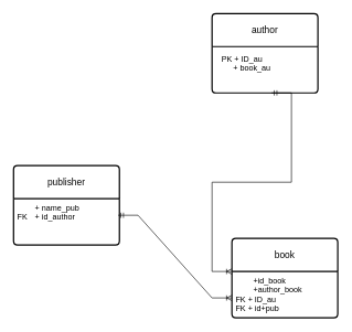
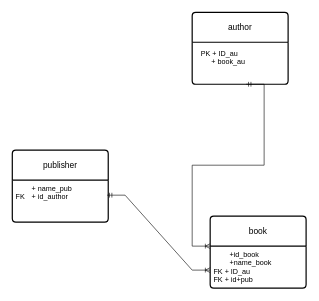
  <mxCell id="0" />
  <mxCell id="1" parent="0" />
  <mxCell id="2" value="publisher" style="swimlane;childLayout=stackLayout;horizontal=1;startSize=50;horizontalStack=0;rounded=1;fontSize=14;fontStyle=0;strokeWidth=2;resizeParent=0;resizeLast=1;shadow=0;dashed=0;align=center;arcSize=4;whiteSpace=wrap;html=1;" vertex="1" parent="1"><mxGeometry x="20" y="250" width="160" height="120" as="geometry" /></mxCell>
  <mxCell id="3" value="&lt;div&gt;&lt;span style=&quot;white-space: pre;&quot;&gt;&#09;&lt;/span&gt;+ name_pub&lt;/div&gt;&lt;div&gt;FK&lt;span style=&quot;white-space: pre;&quot;&gt;&#09;&lt;/span&gt;+ id_author&lt;/div&gt;" style="align=left;strokeColor=none;fillColor=none;spacingLeft=4;fontSize=12;verticalAlign=top;resizable=0;rotatable=0;part=1;html=1;" vertex="1" parent="2"><mxGeometry y="50" width="160" height="70" as="geometry" /></mxCell>
  <mxCell id="4" value="author" style="swimlane;childLayout=stackLayout;horizontal=1;startSize=50;horizontalStack=0;rounded=1;fontSize=14;fontStyle=0;strokeWidth=2;resizeParent=0;resizeLast=1;shadow=0;dashed=0;align=center;arcSize=4;whiteSpace=wrap;html=1;" vertex="1" parent="1"><mxGeometry x="320" y="20" width="160" height="120" as="geometry"><mxRectangle x="460" y="270" width="80" height="50" as="alternateBounds" /></mxGeometry></mxCell>
  <mxCell id="5" value="" style="edgeStyle=entityRelationEdgeStyle;fontSize=12;html=1;endArrow=ERoneToMany;startArrow=ERmandOne;rounded=0;" edge="1" parent="1"><mxGeometry width="100" height="100" relative="1" as="geometry"><mxPoint x="410" y="140" as="sourcePoint" /><mxPoint x="350" y="410" as="targetPoint" /><Array as="points"><mxPoint x="390" y="270" /></Array></mxGeometry></mxCell>
  <mxCell id="6" value="" style="edgeStyle=entityRelationEdgeStyle;fontSize=12;html=1;endArrow=ERoneToMany;startArrow=ERmandOne;rounded=0;exitX=0.988;exitY=0.357;exitDx=0;exitDy=0;exitPerimeter=0;" edge="1" parent="1" source="3"><mxGeometry width="100" height="100" relative="1" as="geometry"><mxPoint x="190" y="200" as="sourcePoint" /><mxPoint x="350" y="450" as="targetPoint" /></mxGeometry></mxCell>
  <mxCell id="7" value="&amp;nbsp; &amp;nbsp; &amp;nbsp; &amp;nbsp; &amp;nbsp; &amp;nbsp; &amp;nbsp; &amp;nbsp;PK + ID_au&lt;div&gt;&amp;nbsp; &amp;nbsp; &amp;nbsp; &lt;span style=&quot;white-space: pre;&quot;&gt;&#09;&lt;/span&gt;&lt;span style=&quot;white-space: pre;&quot;&gt;&#09;&lt;/span&gt;&lt;span style=&quot;white-space: pre;&quot;&gt;&#09;&lt;/span&gt;+ book_au&lt;br&gt;&lt;div&gt;&amp;nbsp; &amp;nbsp; &amp;nbsp; &amp;nbsp; &amp;nbsp; &amp;nbsp; &amp;nbsp; &amp;nbsp; &amp;nbsp; &amp;nbsp;&lt;/div&gt;&lt;/div&gt;" style="text;html=1;align=center;verticalAlign=middle;resizable=0;points=[];autosize=1;strokeColor=none;fillColor=none;" vertex="1" parent="1"><mxGeometry x="260" y="73" width="160" height="60" as="geometry" /></mxCell>
  <mxCell id="8" value="book" style="swimlane;childLayout=stackLayout;horizontal=1;startSize=50;horizontalStack=0;rounded=1;fontSize=14;fontStyle=0;strokeWidth=2;resizeParent=0;resizeLast=1;shadow=0;dashed=0;align=center;arcSize=4;whiteSpace=wrap;html=1;" vertex="1" parent="1"><mxGeometry x="350" y="360" width="160" height="120" as="geometry" /></mxCell>
- <mxCell id="9" value="&lt;span style=&quot;white-space: pre;&quot;&gt;&#09;&lt;/span&gt;+id_book&lt;br&gt;&lt;span style=&quot;white-space: pre;&quot;&gt;&#09;&lt;/span&gt;+author_book&lt;br&gt;FK + ID_au&lt;div&gt;FK + id+pub&lt;/div&gt;" style="align=left;strokeColor=none;fillColor=none;spacingLeft=4;fontSize=12;verticalAlign=top;resizable=0;rotatable=0;part=1;html=1;" vertex="1" parent="8"><mxGeometry y="50" width="160" height="70" as="geometry" /></mxCell>
+ <mxCell id="9" value="&lt;span style=&quot;white-space: pre;&quot;&gt;&#09;&lt;/span&gt;+id_book&lt;br&gt;&lt;span style=&quot;white-space: pre;&quot;&gt;&#09;&lt;/span&gt;+name_book&lt;br&gt;FK + ID_au&lt;div&gt;FK + id+pub&lt;/div&gt;" style="align=left;strokeColor=none;fillColor=none;spacingLeft=4;fontSize=12;verticalAlign=top;resizable=0;rotatable=0;part=1;html=1;" vertex="1" parent="8"><mxGeometry y="50" width="160" height="70" as="geometry" /></mxCell>
